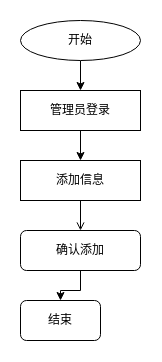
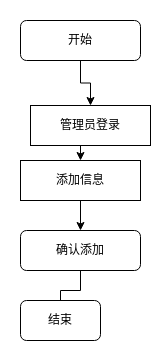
  <mxCell id="0" />
  <mxCell id="1" parent="0" />
  <mxCell id="2" style="edgeStyle=orthogonalEdgeStyle;rounded=0;orthogonalLoop=1;jettySize=auto;html=1;exitX=0.5;exitY=1;exitDx=0;exitDy=0;entryX=0.5;entryY=0;entryDx=0;entryDy=0;" edge="1" parent="1" source="3" target="5"><mxGeometry relative="1" as="geometry" /></mxCell>
- <mxCell id="3" value="开始" style="ellipse;whiteSpace=wrap;html=1;" parent="1" vertex="1"><mxGeometry x="20" y="20" width="120" height="40" as="geometry" /></mxCell>
+ <mxCell id="3" value="开始" style="rounded=1;whiteSpace=wrap;html=1;" parent="1" vertex="1"><mxGeometry x="20" y="20" width="120" height="40" as="geometry" /></mxCell>
  <mxCell id="4" style="edgeStyle=orthogonalEdgeStyle;rounded=0;orthogonalLoop=1;jettySize=auto;html=1;exitX=0.5;exitY=1;exitDx=0;exitDy=0;entryX=0.5;entryY=0;entryDx=0;entryDy=0;" edge="1" parent="1" source="5" target="7"><mxGeometry relative="1" as="geometry" /></mxCell>
- <mxCell id="5" value="管理员登录" style="rounded=0;whiteSpace=wrap;html=1;" parent="1" vertex="1"><mxGeometry x="20" y="90" width="120" height="40" as="geometry" /></mxCell>
- <mxCell id="6" style="edgeStyle=orthogonalEdgeStyle;rounded=0;orthogonalLoop=1;jettySize=auto;html=1;exitX=0.5;exitY=1;exitDx=0;exitDy=0;entryX=0.5;entryY=0;entryDx=0;entryDy=0;endArrow=open;" edge="1" parent="1" source="7" target="9"><mxGeometry relative="1" as="geometry" /></mxCell>
+ <mxCell id="5" value="管理员登录" style="rounded=0;whiteSpace=wrap;html=1;" parent="1" vertex="1"><mxGeometry x="30" y="105" width="120" height="40" as="geometry" /></mxCell>
+ <mxCell id="6" style="edgeStyle=orthogonalEdgeStyle;rounded=0;orthogonalLoop=1;jettySize=auto;html=1;exitX=0.5;exitY=1;exitDx=0;exitDy=0;entryX=0.5;entryY=0;entryDx=0;entryDy=0;" edge="1" parent="1" source="7" target="9"><mxGeometry relative="1" as="geometry" /></mxCell>
  <mxCell id="7" value="添加信息" style="rounded=0;whiteSpace=wrap;html=1;" parent="1" vertex="1"><mxGeometry x="20" y="160" width="120" height="40" as="geometry" /></mxCell>
- <mxCell id="8" value="" style="edgeStyle=orthogonalEdgeStyle;rounded=0;orthogonalLoop=1;jettySize=auto;html=1;" parent="1" source="9" target="10" edge="1"><mxGeometry relative="1" as="geometry" /></mxCell>
+ <mxCell id="8" value="" style="edgeStyle=orthogonalEdgeStyle;rounded=0;orthogonalLoop=1;jettySize=auto;html=1;endArrow=none;" parent="1" source="9" target="10" edge="1"><mxGeometry relative="1" as="geometry" /></mxCell>
  <mxCell id="9" value="确认添加" style="whiteSpace=wrap;html=1;rounded=1;" parent="1" vertex="1"><mxGeometry x="20" y="230" width="120" height="40" as="geometry" /></mxCell>
  <mxCell id="10" value="结束" style="rounded=1;whiteSpace=wrap;html=1;" parent="1" vertex="1"><mxGeometry x="20" y="300" width="80" height="40" as="geometry" /></mxCell>
